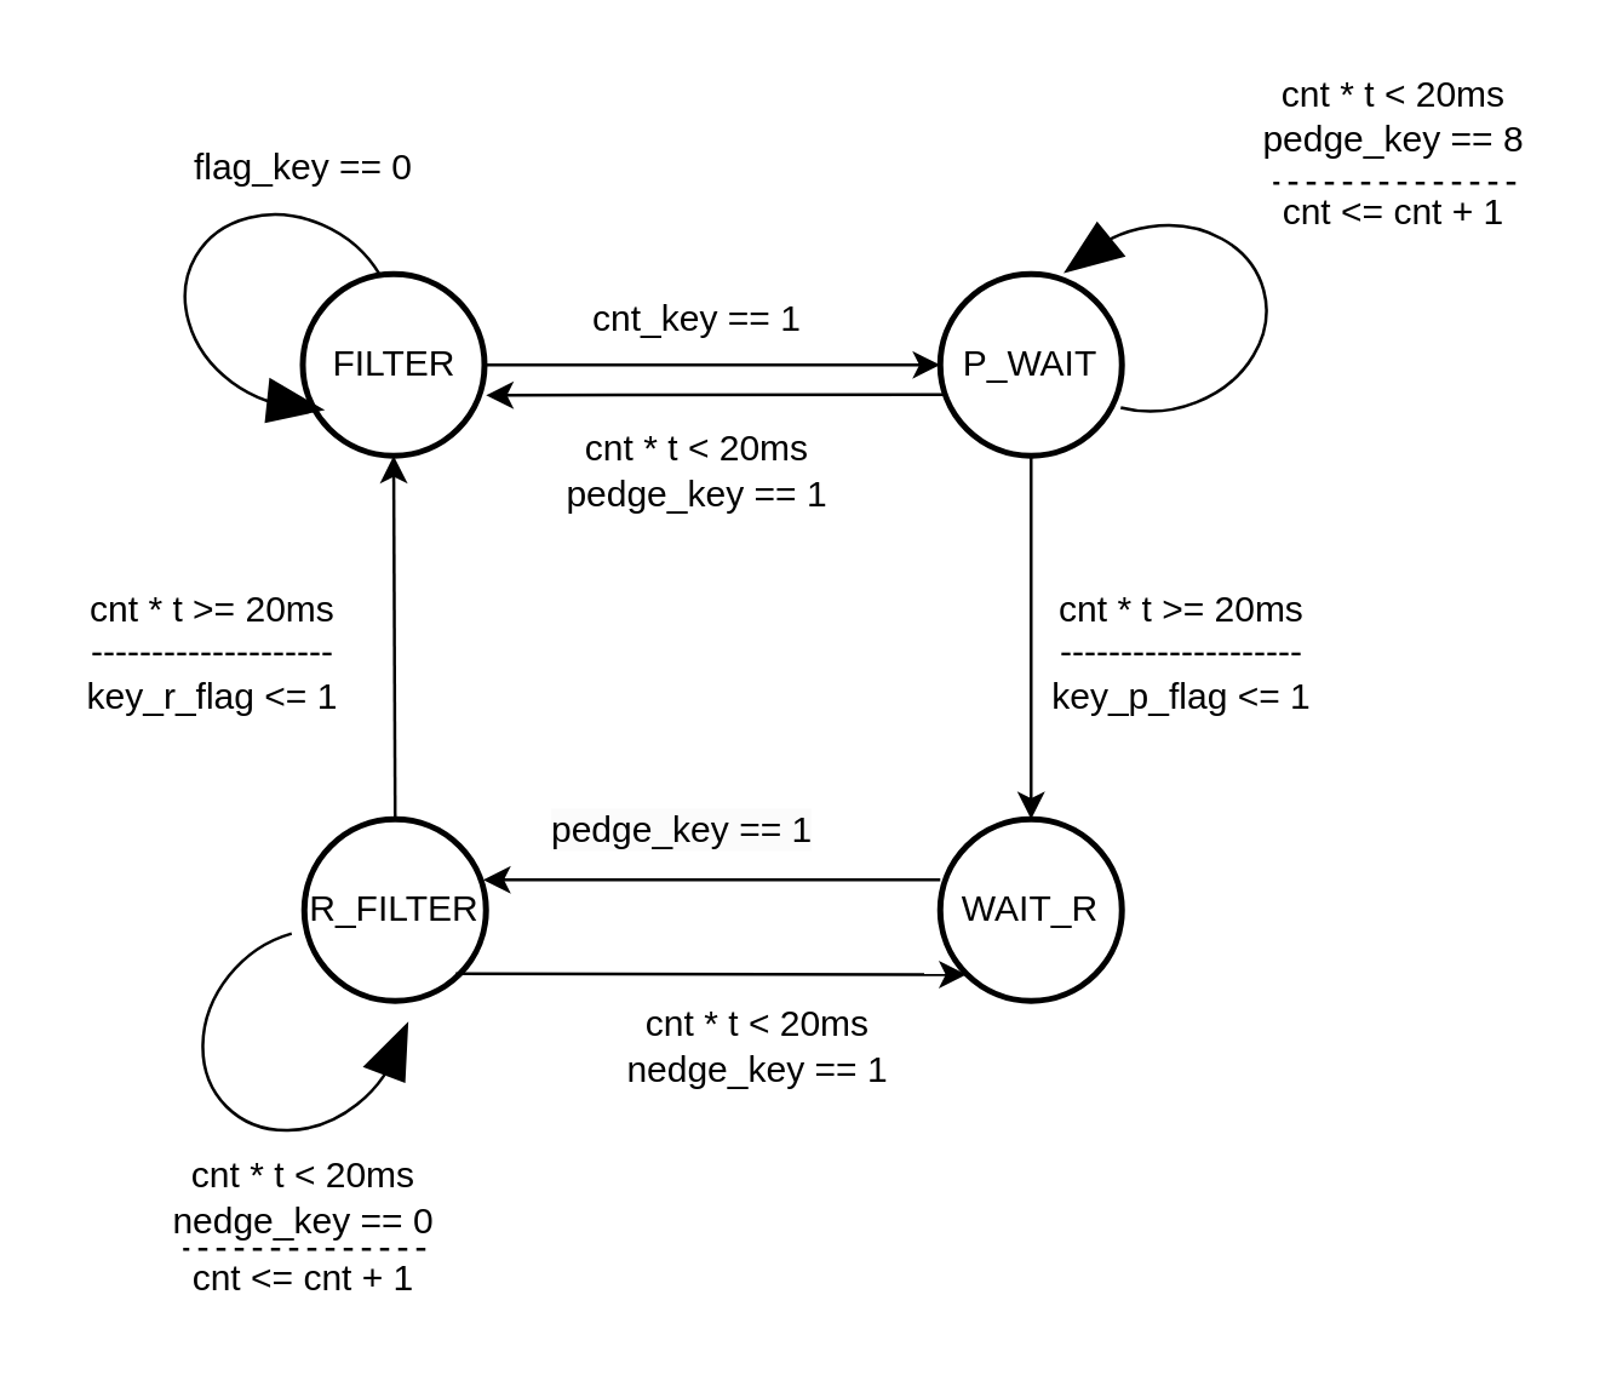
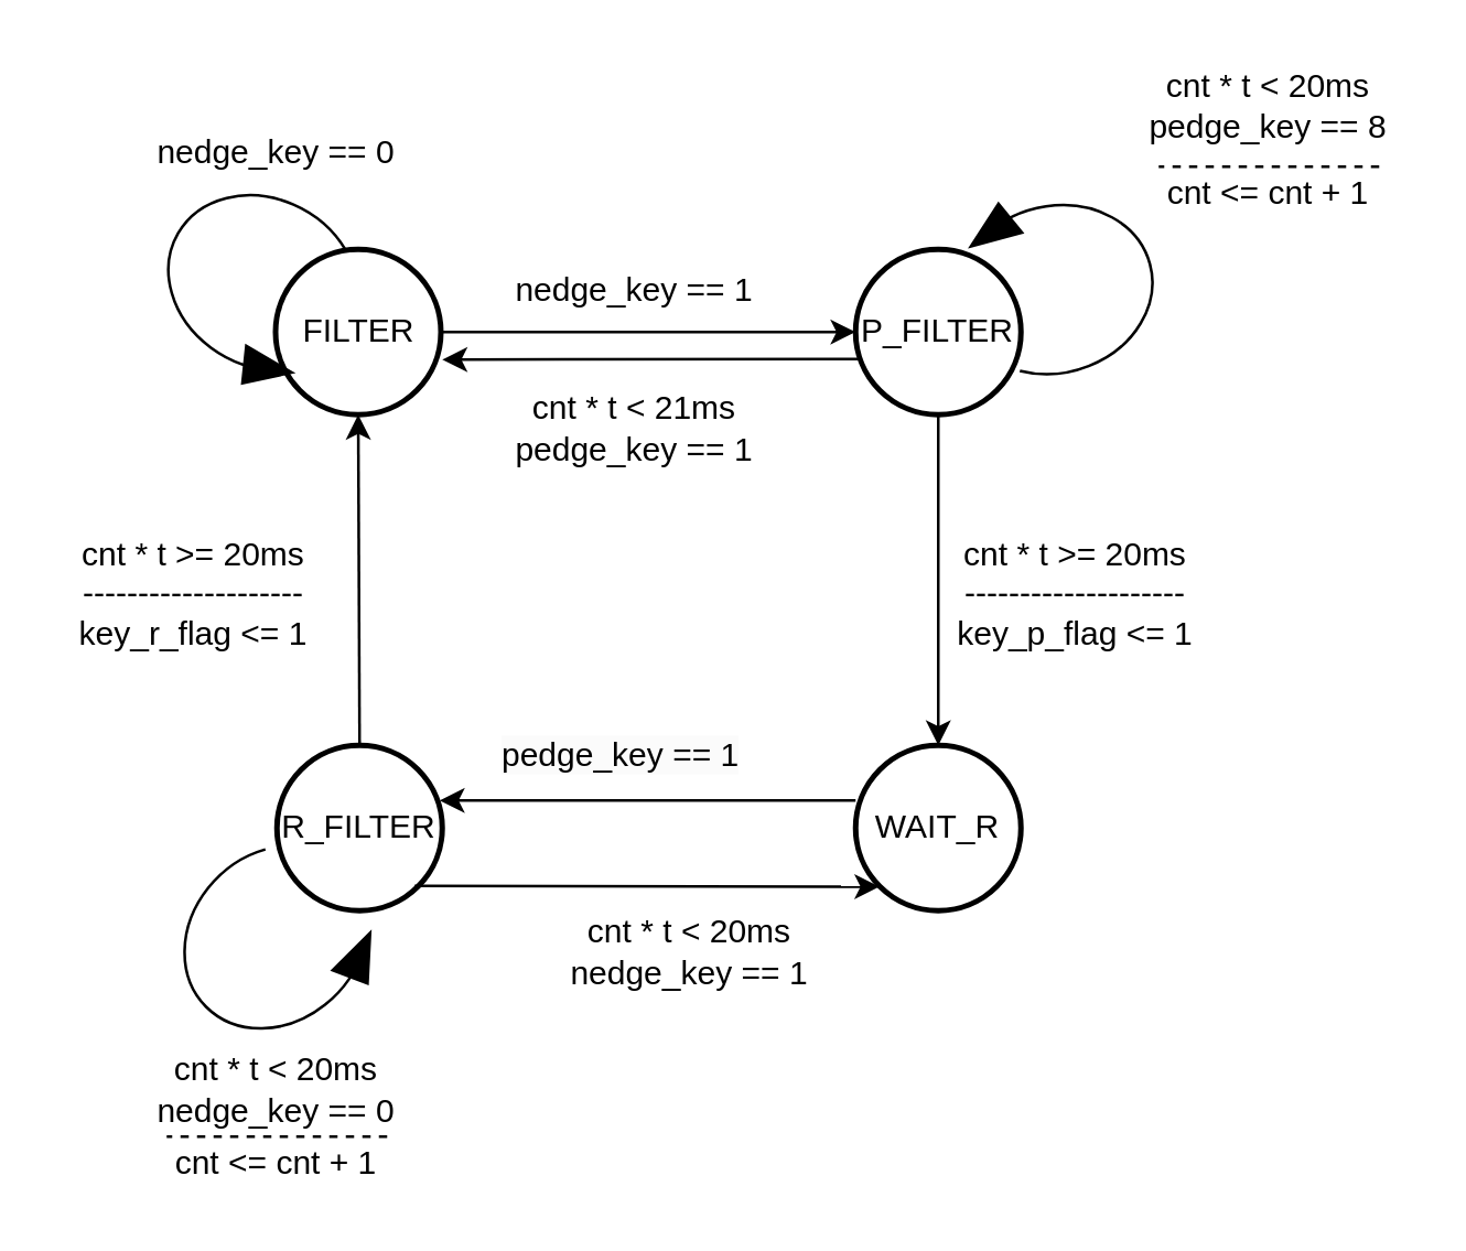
  <mxCell id="0" />
  <mxCell id="1" parent="0" />
  <mxCell id="2" value="" style="group" parent="1" vertex="1" connectable="0"><mxGeometry x="99.5" y="90" width="120.5" height="100" as="geometry" /></mxCell>
  <mxCell id="3" value="" style="strokeWidth=2;html=1;shape=mxgraph.flowchart.start_2;whiteSpace=wrap;" parent="2" vertex="1"><mxGeometry width="60" height="60" as="geometry" /></mxCell>
  <mxCell id="4" value="FILTER" style="text;strokeColor=none;align=center;fillColor=none;html=1;verticalAlign=middle;whiteSpace=wrap;rounded=0;" parent="2" vertex="1"><mxGeometry y="15" width="60" height="30" as="geometry" /></mxCell>
  <mxCell id="5" value="" style="verticalLabelPosition=bottom;shadow=0;dashed=0;align=center;html=1;verticalAlign=top;shape=mxgraph.electrical.rot_mech.verticalLabelPosition=bottom;shadow=0;dashed=0;align=center;fillColor=strokeColor;html=1;verticalAlign=top;strokeWidth=1;shape=mxgraph.electrical.rot_mech.rotation;rotation=120;" parent="2" vertex="1"><mxGeometry x="-45.17" y="-22.5" width="69" height="64" as="geometry" /></mxCell>
  <mxCell id="6" value="" style="group" parent="1" vertex="1" connectable="0"><mxGeometry x="310" y="90" width="60" height="60" as="geometry" /></mxCell>
  <mxCell id="7" value="" style="strokeWidth=2;html=1;shape=mxgraph.flowchart.start_2;whiteSpace=wrap;" parent="6" vertex="1"><mxGeometry width="60" height="60" as="geometry" /></mxCell>
- <mxCell id="8" value="P_WAIT" style="text;strokeColor=none;align=center;fillColor=none;html=1;verticalAlign=middle;whiteSpace=wrap;rounded=0;" parent="6" vertex="1"><mxGeometry y="15" width="60" height="30" as="geometry" /></mxCell>
+ <mxCell id="8" value="P_FILTER" style="text;strokeColor=none;align=center;fillColor=none;html=1;verticalAlign=middle;whiteSpace=wrap;rounded=0;" parent="6" vertex="1"><mxGeometry y="15" width="60" height="30" as="geometry" /></mxCell>
  <mxCell id="9" value="" style="group" parent="1" vertex="1" connectable="0"><mxGeometry x="310" y="270" width="60" height="60" as="geometry" /></mxCell>
  <mxCell id="10" value="" style="strokeWidth=2;html=1;shape=mxgraph.flowchart.start_2;whiteSpace=wrap;" parent="9" vertex="1"><mxGeometry width="60" height="60" as="geometry" /></mxCell>
  <mxCell id="11" value="WAIT_R" style="text;strokeColor=none;align=center;fillColor=none;html=1;verticalAlign=middle;whiteSpace=wrap;rounded=0;" parent="9" vertex="1"><mxGeometry y="15" width="60" height="30" as="geometry" /></mxCell>
  <mxCell id="12" value="" style="group" parent="1" vertex="1" connectable="0"><mxGeometry x="100" y="270" width="60" height="60" as="geometry" /></mxCell>
  <mxCell id="13" value="" style="strokeWidth=2;html=1;shape=mxgraph.flowchart.start_2;whiteSpace=wrap;" parent="12" vertex="1"><mxGeometry width="60" height="60" as="geometry" /></mxCell>
  <mxCell id="14" value="R_FILTER" style="text;strokeColor=none;align=center;fillColor=none;html=1;verticalAlign=middle;whiteSpace=wrap;rounded=0;" parent="12" vertex="1"><mxGeometry y="15" width="60" height="30" as="geometry" /></mxCell>
  <mxCell id="15" value="" style="endArrow=classic;html=1;rounded=0;entryX=0;entryY=0.5;entryDx=0;entryDy=0;" parent="1" target="8" edge="1"><mxGeometry width="50" height="50" relative="1" as="geometry"><mxPoint x="159.5" y="120" as="sourcePoint" /><mxPoint x="209.5" y="70" as="targetPoint" /><Array as="points"><mxPoint x="180" y="120" /><mxPoint x="190" y="120" /><mxPoint x="210" y="120" /></Array></mxGeometry></mxCell>
- <mxCell id="16" value="cnt_key == 1" style="text;html=1;strokeColor=none;fillColor=none;align=center;verticalAlign=middle;whiteSpace=wrap;rounded=0;" parent="1" vertex="1"><mxGeometry x="180" y="90" width="100" height="30" as="geometry" /></mxCell>
- <mxCell id="17" value="flag_key == 0" style="text;html=1;strokeColor=none;fillColor=none;align=center;verticalAlign=middle;whiteSpace=wrap;rounded=0;" parent="1" vertex="1"><mxGeometry x="50" y="40" width="100" height="30" as="geometry" /></mxCell>
+ <mxCell id="16" value="nedge_key == 1" style="text;html=1;strokeColor=none;fillColor=none;align=center;verticalAlign=middle;whiteSpace=wrap;rounded=0;" parent="1" vertex="1"><mxGeometry x="180" y="90" width="100" height="30" as="geometry" /></mxCell>
+ <mxCell id="17" value="nedge_key == 0" style="text;html=1;strokeColor=none;fillColor=none;align=center;verticalAlign=middle;whiteSpace=wrap;rounded=0;" parent="1" vertex="1"><mxGeometry x="50" y="40" width="100" height="30" as="geometry" /></mxCell>
  <mxCell id="18" value="cnt &amp;lt;= cnt + 1" style="text;html=1;strokeColor=none;fillColor=none;align=center;verticalAlign=middle;whiteSpace=wrap;rounded=0;" parent="1" vertex="1"><mxGeometry x="410" y="60" width="100" height="20" as="geometry" /></mxCell>
  <mxCell id="19" value="" style="endArrow=classic;html=1;rounded=0;exitX=0.02;exitY=0.827;exitDx=0;exitDy=0;exitPerimeter=0;" parent="1" source="8" edge="1"><mxGeometry width="50" height="50" relative="1" as="geometry"><mxPoint x="220" y="170" as="sourcePoint" /><mxPoint x="160" y="130" as="targetPoint" /></mxGeometry></mxCell>
- <mxCell id="20" value="cnt * t &amp;lt; 20ms&lt;br&gt;pedge_key == 1" style="text;html=1;strokeColor=none;fillColor=none;align=center;verticalAlign=middle;whiteSpace=wrap;rounded=0;" parent="1" vertex="1"><mxGeometry x="180" y="140" width="100" height="30" as="geometry" /></mxCell>
+ <mxCell id="20" value="cnt * t &amp;lt; 21ms&lt;br&gt;pedge_key == 1" style="text;html=1;strokeColor=none;fillColor=none;align=center;verticalAlign=middle;whiteSpace=wrap;rounded=0;" parent="1" vertex="1"><mxGeometry x="180" y="140" width="100" height="30" as="geometry" /></mxCell>
  <mxCell id="21" value="" style="endArrow=classic;html=1;rounded=0;entryX=0.5;entryY=0;entryDx=0;entryDy=0;entryPerimeter=0;exitX=0.5;exitY=1;exitDx=0;exitDy=0;exitPerimeter=0;" parent="1" source="7" target="10" edge="1"><mxGeometry width="50" height="50" relative="1" as="geometry"><mxPoint x="240" y="150" as="sourcePoint" /><mxPoint x="290" y="100" as="targetPoint" /></mxGeometry></mxCell>
  <mxCell id="22" value="cnt * t &amp;gt;= 20ms&lt;br&gt;--------------------&lt;br&gt;key_p_flag &amp;lt;= 1" style="text;html=1;strokeColor=none;fillColor=none;align=center;verticalAlign=middle;whiteSpace=wrap;rounded=0;" parent="1" vertex="1"><mxGeometry x="340" y="180" width="100" height="70" as="geometry" /></mxCell>
  <mxCell id="23" value="" style="verticalLabelPosition=bottom;shadow=0;dashed=0;align=center;html=1;verticalAlign=top;shape=mxgraph.electrical.rot_mech.verticalLabelPosition=bottom;shadow=0;dashed=0;align=center;fillColor=strokeColor;html=1;verticalAlign=top;strokeWidth=1;shape=mxgraph.electrical.rot_mech.rotation;rotation=-105;" parent="1" vertex="1"><mxGeometry x="354" y="70" width="69" height="64" as="geometry" /></mxCell>
  <mxCell id="24" value="cnt * t &amp;lt; 20ms&lt;br&gt;pedge_key == 8" style="text;html=1;strokeColor=none;fillColor=none;align=center;verticalAlign=middle;whiteSpace=wrap;rounded=0;" parent="1" vertex="1"><mxGeometry x="410" y="20" width="100" height="35" as="geometry" /></mxCell>
  <mxCell id="25" value="" style="endArrow=none;dashed=1;html=1;rounded=0;" parent="1" edge="1"><mxGeometry width="50" height="50" relative="1" as="geometry"><mxPoint x="500" y="60" as="sourcePoint" /><mxPoint x="420" y="60" as="targetPoint" /></mxGeometry></mxCell>
  <mxCell id="26" value="&lt;span style=&quot;color: rgb(0, 0, 0); font-family: Helvetica; font-size: 12px; font-style: normal; font-variant-ligatures: normal; font-variant-caps: normal; font-weight: 400; letter-spacing: normal; orphans: 2; text-align: center; text-indent: 0px; text-transform: none; widows: 2; word-spacing: 0px; -webkit-text-stroke-width: 0px; background-color: rgb(251, 251, 251); text-decoration-thickness: initial; text-decoration-style: initial; text-decoration-color: initial; float: none; display: inline !important;&quot;&gt;pedge_key == 1&lt;/span&gt;" style="text;whiteSpace=wrap;html=1;" parent="1" vertex="1"><mxGeometry x="180" y="260" width="120" height="30" as="geometry" /></mxCell>
  <mxCell id="27" value="" style="endArrow=classic;html=1;rounded=0;exitX=0.02;exitY=0.827;exitDx=0;exitDy=0;exitPerimeter=0;" parent="1" edge="1"><mxGeometry width="50" height="50" relative="1" as="geometry"><mxPoint x="310" y="290" as="sourcePoint" /><mxPoint x="159" y="290" as="targetPoint" /></mxGeometry></mxCell>
  <mxCell id="28" value="" style="endArrow=classic;html=1;rounded=0;entryX=0.145;entryY=0.855;entryDx=0;entryDy=0;entryPerimeter=0;" parent="1" target="10" edge="1"><mxGeometry width="50" height="50" relative="1" as="geometry"><mxPoint x="150" y="321" as="sourcePoint" /><mxPoint x="169" y="300" as="targetPoint" /></mxGeometry></mxCell>
  <mxCell id="29" value="cnt * t &amp;lt; 20ms&lt;br&gt;nedge_key == 1" style="text;html=1;strokeColor=none;fillColor=none;align=center;verticalAlign=middle;whiteSpace=wrap;rounded=0;" parent="1" vertex="1"><mxGeometry x="200" y="330" width="100" height="30" as="geometry" /></mxCell>
  <mxCell id="30" value="cnt &amp;lt;= cnt + 1" style="text;html=1;strokeColor=none;fillColor=none;align=center;verticalAlign=middle;whiteSpace=wrap;rounded=0;" parent="1" vertex="1"><mxGeometry x="50" y="412" width="100" height="20" as="geometry" /></mxCell>
  <mxCell id="31" value="cnt * t &amp;lt; 20ms&lt;br&gt;nedge_key == 0" style="text;html=1;strokeColor=none;fillColor=none;align=center;verticalAlign=middle;whiteSpace=wrap;rounded=0;" parent="1" vertex="1"><mxGeometry x="50" y="377" width="100" height="35" as="geometry" /></mxCell>
  <mxCell id="32" value="" style="endArrow=none;dashed=1;html=1;rounded=0;" parent="1" edge="1"><mxGeometry width="50" height="50" relative="1" as="geometry"><mxPoint x="140" y="412" as="sourcePoint" /><mxPoint x="60" y="412" as="targetPoint" /></mxGeometry></mxCell>
  <mxCell id="33" value="" style="verticalLabelPosition=bottom;shadow=0;dashed=0;align=center;html=1;verticalAlign=top;shape=mxgraph.electrical.rot_mech.verticalLabelPosition=bottom;shadow=0;dashed=0;align=center;fillColor=strokeColor;html=1;verticalAlign=top;strokeWidth=1;shape=mxgraph.electrical.rot_mech.rotation;rotation=45;" parent="1" vertex="1"><mxGeometry x="61" y="313" width="69" height="64" as="geometry" /></mxCell>
  <mxCell id="34" value="" style="endArrow=classic;html=1;rounded=0;entryX=0.5;entryY=1;entryDx=0;entryDy=0;entryPerimeter=0;" parent="1" target="3" edge="1"><mxGeometry width="50" height="50" relative="1" as="geometry"><mxPoint x="130" y="270" as="sourcePoint" /><mxPoint x="180" y="220" as="targetPoint" /></mxGeometry></mxCell>
  <mxCell id="35" value="cnt * t &amp;gt;= 20ms&lt;br&gt;--------------------&lt;br&gt;key_r_flag &amp;lt;= 1" style="text;html=1;strokeColor=none;fillColor=none;align=center;verticalAlign=middle;whiteSpace=wrap;rounded=0;" parent="1" vertex="1"><mxGeometry x="20" y="180" width="100" height="70" as="geometry" /></mxCell>
